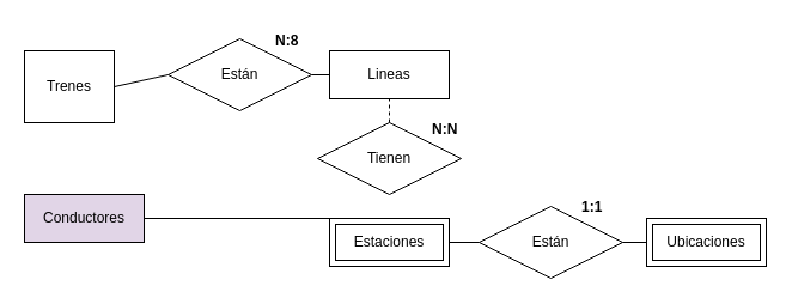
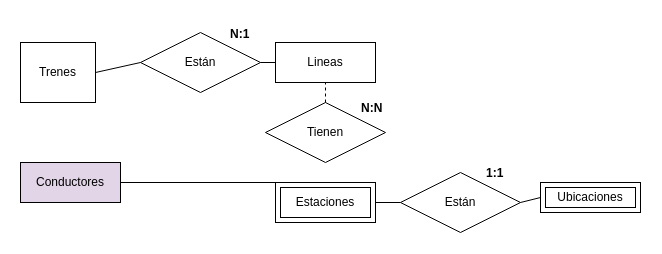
  <mxCell id="0" />
  <mxCell id="1" parent="0" />
  <mxCell id="2" value="Trenes" style="whiteSpace=wrap;html=1;align=center;" vertex="1" parent="1"><mxGeometry x="20" y="42" width="75" height="60" as="geometry" /></mxCell>
  <mxCell id="3" value="Lineas" style="whiteSpace=wrap;html=1;align=center;" vertex="1" parent="1"><mxGeometry x="275" y="42" width="100" height="40" as="geometry" /></mxCell>
  <mxCell id="4" value="Estaciones" style="shape=ext;margin=3;double=1;whiteSpace=wrap;html=1;align=center;" vertex="1" parent="1"><mxGeometry x="275" y="182" width="100" height="40" as="geometry" /></mxCell>
- <mxCell id="5" value="Ubicaciones" style="shape=ext;margin=3;double=1;whiteSpace=wrap;html=1;align=center;" vertex="1" parent="1"><mxGeometry x="540" y="182" width="100" height="40" as="geometry" /></mxCell>
+ <mxCell id="5" value="Ubicaciones" style="shape=ext;margin=3;double=1;whiteSpace=wrap;html=1;align=center;" vertex="1" parent="1"><mxGeometry x="540" y="182" width="100" height="30" as="geometry" /></mxCell>
  <mxCell id="6" value="Están" style="shape=rhombus;perimeter=rhombusPerimeter;whiteSpace=wrap;html=1;align=center;" vertex="1" parent="1"><mxGeometry x="140" y="32" width="120" height="60" as="geometry" /></mxCell>
  <mxCell id="7" value="" style="endArrow=none;html=1;rounded=0;entryX=0;entryY=0.5;entryDx=0;entryDy=0;exitX=1;exitY=0.5;exitDx=0;exitDy=0;" edge="1" parent="1" source="2" target="6"><mxGeometry relative="1" as="geometry"><mxPoint x="20" y="132" as="sourcePoint" /><mxPoint x="180" y="132" as="targetPoint" /></mxGeometry></mxCell>
  <mxCell id="8" value="" style="endArrow=none;html=1;rounded=0;entryX=0;entryY=0.5;entryDx=0;entryDy=0;exitX=1;exitY=0.5;exitDx=0;exitDy=0;" edge="1" parent="1" source="6" target="3"><mxGeometry relative="1" as="geometry"><mxPoint x="30" y="222" as="sourcePoint" /><mxPoint x="190" y="222" as="targetPoint" /></mxGeometry></mxCell>
  <mxCell id="9" value="Tienen" style="shape=rhombus;perimeter=rhombusPerimeter;whiteSpace=wrap;html=1;align=center;" vertex="1" parent="1"><mxGeometry x="265" y="102" width="120" height="60" as="geometry" /></mxCell>
  <mxCell id="10" value="" style="endArrow=none;html=1;rounded=0;dashed=1;" edge="1" parent="1" source="9" target="3"><mxGeometry relative="1" as="geometry"><mxPoint x="130" y="192" as="sourcePoint" /><mxPoint x="290" y="192" as="targetPoint" /></mxGeometry></mxCell>
  <mxCell id="11" value="" style="endArrow=none;html=1;rounded=0;exitX=0.5;exitY=0;exitDx=0;exitDy=0;" edge="1" parent="1" source="4" target="15"><mxGeometry relative="1" as="geometry"><mxPoint x="210" y="202" as="sourcePoint" /><mxPoint x="370" y="202" as="targetPoint" /></mxGeometry></mxCell>
  <mxCell id="12" value="Están" style="shape=rhombus;perimeter=rhombusPerimeter;whiteSpace=wrap;html=1;align=center;" vertex="1" parent="1"><mxGeometry x="400" y="172" width="120" height="60" as="geometry" /></mxCell>
  <mxCell id="13" value="" style="endArrow=none;html=1;rounded=0;entryX=0;entryY=0.5;entryDx=0;entryDy=0;exitX=1;exitY=0.5;exitDx=0;exitDy=0;" edge="1" parent="1" source="4" target="12"><mxGeometry relative="1" as="geometry"><mxPoint x="310" y="292" as="sourcePoint" /><mxPoint x="470" y="292" as="targetPoint" /></mxGeometry></mxCell>
  <mxCell id="14" value="" style="endArrow=none;html=1;rounded=0;entryX=0;entryY=0.5;entryDx=0;entryDy=0;exitX=1;exitY=0.5;exitDx=0;exitDy=0;" edge="1" parent="1" source="12" target="5"><mxGeometry relative="1" as="geometry"><mxPoint x="430" y="342" as="sourcePoint" /><mxPoint x="590" y="342" as="targetPoint" /></mxGeometry></mxCell>
  <mxCell id="15" value="Conductores" style="whiteSpace=wrap;html=1;align=center;fillColor=#e1d5e7;" vertex="1" parent="1"><mxGeometry x="20" y="162" width="100" height="40" as="geometry" /></mxCell>
- <mxCell id="16" value="N:8" style="text;strokeColor=none;fillColor=none;spacingLeft=4;spacingRight=4;overflow=hidden;rotatable=0;points=[[0,0.5],[1,0.5]];portConstraint=eastwest;fontSize=12;fontStyle=1" vertex="1" parent="1"><mxGeometry x="224" y="20" width="40" height="30" as="geometry" /></mxCell>
+ <mxCell id="16" value="N:1" style="text;strokeColor=none;fillColor=none;spacingLeft=4;spacingRight=4;overflow=hidden;rotatable=0;points=[[0,0.5],[1,0.5]];portConstraint=eastwest;fontSize=12;fontStyle=1" vertex="1" parent="1"><mxGeometry x="224" y="20" width="40" height="30" as="geometry" /></mxCell>
  <mxCell id="17" value="1:1" style="text;strokeColor=none;fillColor=none;spacingLeft=4;spacingRight=4;overflow=hidden;rotatable=0;points=[[0,0.5],[1,0.5]];portConstraint=eastwest;fontSize=12;fontStyle=1" vertex="1" parent="1"><mxGeometry x="480" y="159" width="40" height="30" as="geometry" /></mxCell>
  <mxCell id="18" value="N:N" style="text;strokeColor=none;fillColor=none;spacingLeft=4;spacingRight=4;overflow=hidden;rotatable=0;points=[[0,0.5],[1,0.5]];portConstraint=eastwest;fontSize=12;fontStyle=1" vertex="1" parent="1"><mxGeometry x="355" y="94" width="40" height="30" as="geometry" /></mxCell>
